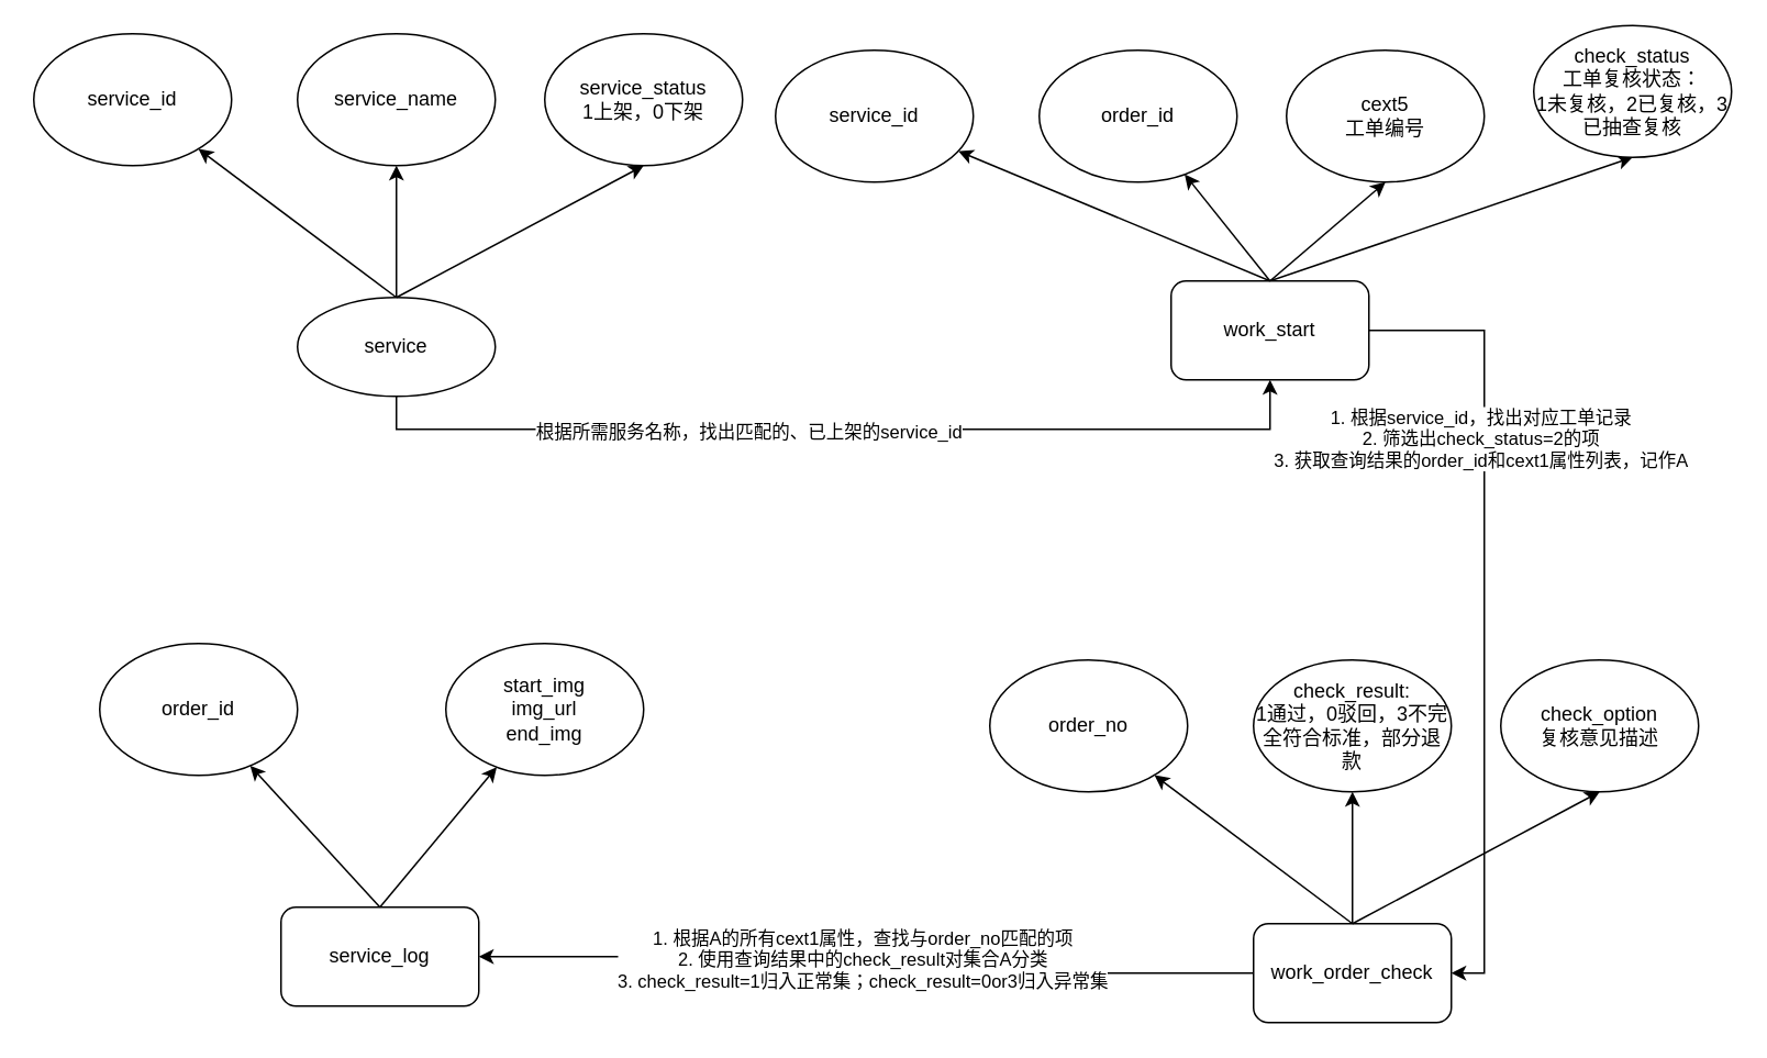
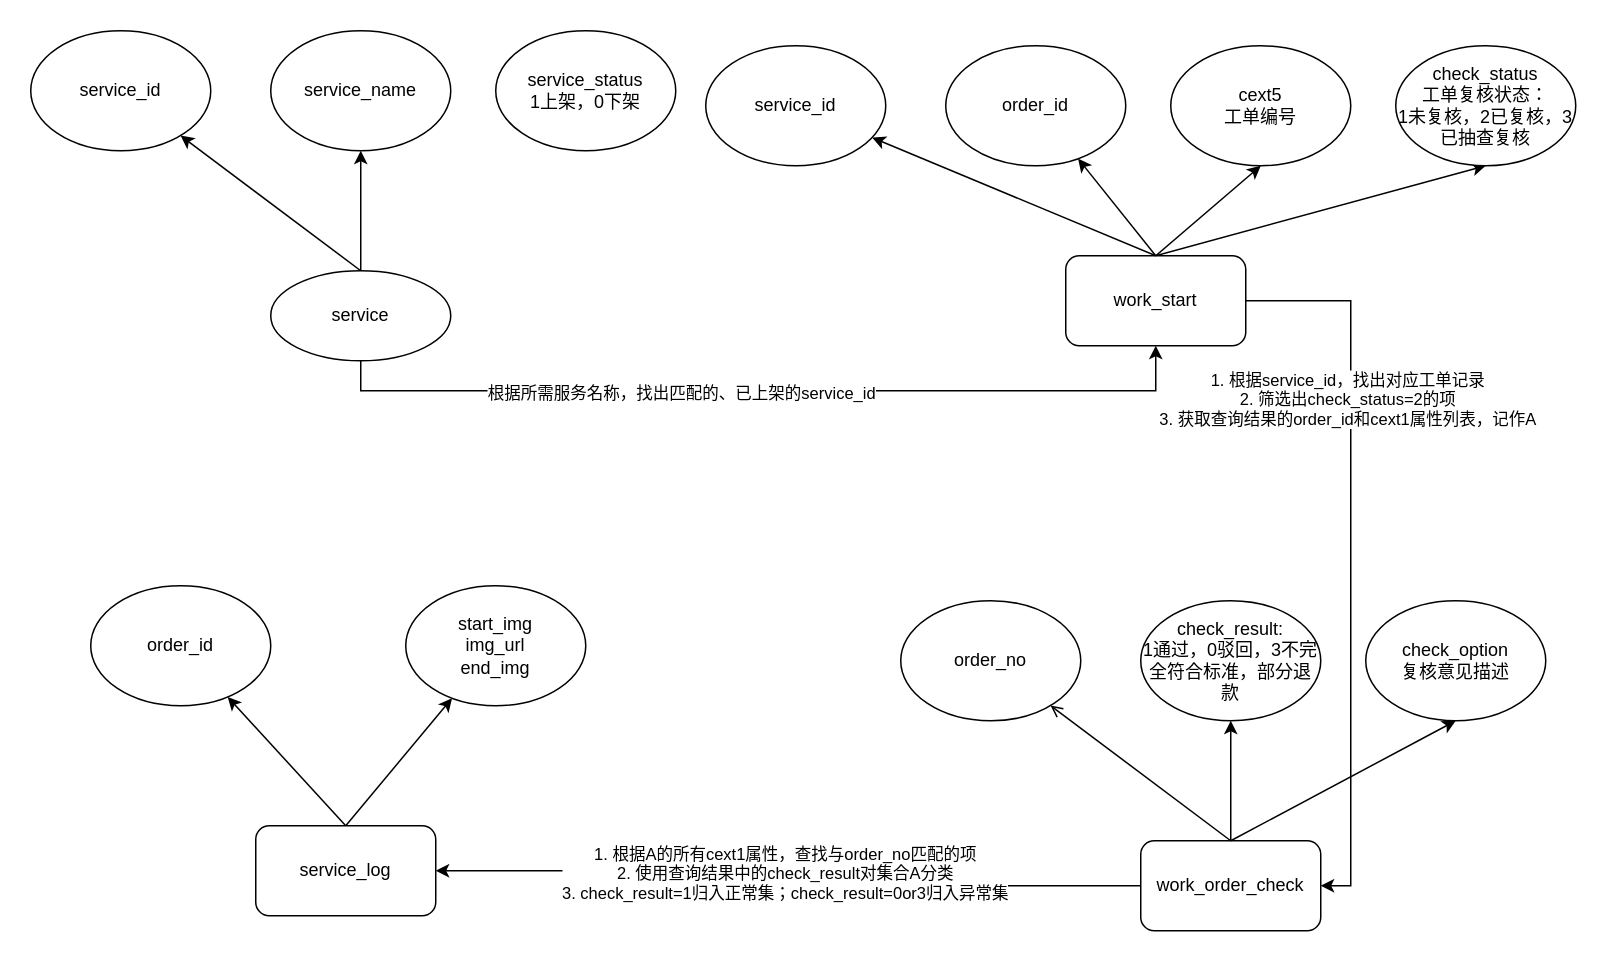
  <mxCell id="0" />
  <mxCell id="1" parent="0" />
  <mxCell id="2" style="edgeStyle=orthogonalEdgeStyle;rounded=0;orthogonalLoop=1;jettySize=auto;html=1;exitX=0.5;exitY=1;exitDx=0;exitDy=0;entryX=0.5;entryY=1;entryDx=0;entryDy=0;" edge="1" parent="1" source="4" target="14"><mxGeometry relative="1" as="geometry" /></mxCell>
  <mxCell id="3" value="根据所需服务名称，找出匹配的、已上架的service_id" style="edgeLabel;html=1;align=center;verticalAlign=middle;resizable=0;points=[];" vertex="1" connectable="0" parent="2"><mxGeometry x="-0.197" y="-1" relative="1" as="geometry"><mxPoint as="offset" /></mxGeometry></mxCell>
  <mxCell id="4" value="service" style="ellipse;whiteSpace=wrap;html=1;" parent="1" vertex="1"><mxGeometry x="180" y="180" width="120" height="60" as="geometry" /></mxCell>
  <mxCell id="5" value="" style="endArrow=classic;html=1;rounded=0;exitX=0.5;exitY=0;exitDx=0;exitDy=0;" parent="1" source="4" target="6" edge="1"><mxGeometry width="50" height="50" relative="1" as="geometry"><mxPoint x="340" y="410" as="sourcePoint" /><mxPoint x="390" y="360" as="targetPoint" /></mxGeometry></mxCell>
  <mxCell id="6" value="service_id" style="ellipse;whiteSpace=wrap;html=1;" parent="1" vertex="1"><mxGeometry x="20" y="20" width="120" height="80" as="geometry" /></mxCell>
  <mxCell id="7" value="" style="endArrow=classic;html=1;rounded=0;exitX=0.5;exitY=0;exitDx=0;exitDy=0;" parent="1" source="4" target="8" edge="1"><mxGeometry width="50" height="50" relative="1" as="geometry"><mxPoint x="370" y="180" as="sourcePoint" /><mxPoint x="550" y="360" as="targetPoint" /></mxGeometry></mxCell>
  <mxCell id="8" value="service_name" style="ellipse;whiteSpace=wrap;html=1;" parent="1" vertex="1"><mxGeometry x="180" y="20" width="120" height="80" as="geometry" /></mxCell>
  <mxCell id="9" value="service_status&lt;div&gt;1上架，0下架&lt;/div&gt;" style="ellipse;whiteSpace=wrap;html=1;" parent="1" vertex="1"><mxGeometry x="330" y="20" width="120" height="80" as="geometry" /></mxCell>
- <mxCell id="10" value="" style="endArrow=classic;html=1;rounded=0;exitX=0.5;exitY=0;exitDx=0;exitDy=0;entryX=0.5;entryY=1;entryDx=0;entryDy=0;" parent="1" source="4" target="9" edge="1"><mxGeometry width="50" height="50" relative="1" as="geometry"><mxPoint x="220" y="190" as="sourcePoint" /><mxPoint x="240" y="109" as="targetPoint" /></mxGeometry></mxCell>
  <mxCell id="11" style="rounded=0;orthogonalLoop=1;jettySize=auto;html=1;exitX=0.5;exitY=0;exitDx=0;exitDy=0;entryX=0.5;entryY=1;entryDx=0;entryDy=0;" edge="1" parent="1" source="14" target="21"><mxGeometry relative="1" as="geometry" /></mxCell>
  <mxCell id="12" style="edgeStyle=orthogonalEdgeStyle;rounded=0;orthogonalLoop=1;jettySize=auto;html=1;exitX=1;exitY=0.5;exitDx=0;exitDy=0;entryX=1;entryY=0.5;entryDx=0;entryDy=0;" edge="1" parent="1" source="14" target="29"><mxGeometry relative="1" as="geometry" /></mxCell>
  <mxCell id="13" value="1. 根据service_id，找出对应工单记录&lt;div&gt;2. 筛选出check_status=2的项&lt;/div&gt;&lt;div&gt;3. 获取查询结果的order_id和cext1属性列表，记作A&lt;/div&gt;" style="edgeLabel;html=1;align=center;verticalAlign=middle;resizable=0;points=[];" vertex="1" connectable="0" parent="12"><mxGeometry x="-0.438" y="-3" relative="1" as="geometry"><mxPoint as="offset" /></mxGeometry></mxCell>
  <mxCell id="14" value="work_start" style="rounded=1;whiteSpace=wrap;html=1;" vertex="1" parent="1"><mxGeometry x="710" y="170" width="120" height="60" as="geometry" /></mxCell>
  <mxCell id="15" value="" style="endArrow=classic;html=1;rounded=0;exitX=0.5;exitY=0;exitDx=0;exitDy=0;" edge="1" parent="1" source="14" target="16"><mxGeometry width="50" height="50" relative="1" as="geometry"><mxPoint x="790" y="420" as="sourcePoint" /><mxPoint x="840" y="370" as="targetPoint" /></mxGeometry></mxCell>
  <mxCell id="16" value="service_id" style="ellipse;whiteSpace=wrap;html=1;" vertex="1" parent="1"><mxGeometry x="470" y="30" width="120" height="80" as="geometry" /></mxCell>
  <mxCell id="17" value="" style="endArrow=classic;html=1;rounded=0;exitX=0.5;exitY=0;exitDx=0;exitDy=0;" edge="1" parent="1" source="14" target="18"><mxGeometry width="50" height="50" relative="1" as="geometry"><mxPoint x="820" y="190" as="sourcePoint" /><mxPoint x="1000" y="370" as="targetPoint" /></mxGeometry></mxCell>
  <mxCell id="18" value="order_id" style="ellipse;whiteSpace=wrap;html=1;" vertex="1" parent="1"><mxGeometry x="630" y="30" width="120" height="80" as="geometry" /></mxCell>
  <mxCell id="19" value="cext5&lt;br&gt;工单编号" style="ellipse;whiteSpace=wrap;html=1;" vertex="1" parent="1"><mxGeometry x="780" y="30" width="120" height="80" as="geometry" /></mxCell>
  <mxCell id="20" value="" style="endArrow=classic;html=1;rounded=0;exitX=0.5;exitY=0;exitDx=0;exitDy=0;entryX=0.5;entryY=1;entryDx=0;entryDy=0;" edge="1" parent="1" source="14" target="19"><mxGeometry width="50" height="50" relative="1" as="geometry"><mxPoint x="670" y="200" as="sourcePoint" /><mxPoint x="690" y="119" as="targetPoint" /></mxGeometry></mxCell>
- <mxCell id="21" value="check_status&lt;br&gt;工单复核状态：&lt;br&gt;1未复核，2已复核，3已抽查复核" style="ellipse;whiteSpace=wrap;html=1;" vertex="1" parent="1"><mxGeometry x="930" y="15" width="120" height="80" as="geometry" /></mxCell>
+ <mxCell id="21" value="check_status&lt;br&gt;工单复核状态：&lt;br&gt;1未复核，2已复核，3已抽查复核" style="ellipse;whiteSpace=wrap;html=1;" vertex="1" parent="1"><mxGeometry x="930" y="30" width="120" height="80" as="geometry" /></mxCell>
  <mxCell id="22" value="service_log" style="rounded=1;whiteSpace=wrap;html=1;" vertex="1" parent="1"><mxGeometry x="170" y="550" width="120" height="60" as="geometry" /></mxCell>
  <mxCell id="23" value="" style="endArrow=classic;html=1;rounded=0;exitX=0.5;exitY=0;exitDx=0;exitDy=0;" edge="1" parent="1" source="22" target="24"><mxGeometry width="50" height="50" relative="1" as="geometry"><mxPoint x="480" y="790" as="sourcePoint" /><mxPoint x="530" y="740" as="targetPoint" /></mxGeometry></mxCell>
  <mxCell id="24" value="order_id" style="ellipse;whiteSpace=wrap;html=1;" vertex="1" parent="1"><mxGeometry x="60" y="390" width="120" height="80" as="geometry" /></mxCell>
  <mxCell id="25" value="" style="endArrow=classic;html=1;rounded=0;exitX=0.5;exitY=0;exitDx=0;exitDy=0;" edge="1" parent="1" source="22" target="26"><mxGeometry width="50" height="50" relative="1" as="geometry"><mxPoint x="510" y="560" as="sourcePoint" /><mxPoint x="690" y="740" as="targetPoint" /></mxGeometry></mxCell>
  <mxCell id="26" value="start_img&lt;br&gt;img_url&lt;br&gt;end_img" style="ellipse;whiteSpace=wrap;html=1;" vertex="1" parent="1"><mxGeometry x="270" y="390" width="120" height="80" as="geometry" /></mxCell>
  <mxCell id="27" style="edgeStyle=orthogonalEdgeStyle;rounded=0;orthogonalLoop=1;jettySize=auto;html=1;exitX=0;exitY=0.5;exitDx=0;exitDy=0;entryX=1;entryY=0.5;entryDx=0;entryDy=0;" edge="1" parent="1" source="29" target="22"><mxGeometry relative="1" as="geometry" /></mxCell>
  <mxCell id="28" value="1. 根据A的所有cext1属性，查找与order_no匹配的项&lt;div&gt;2. 使用查询结果中的check_result对集合A分类&lt;/div&gt;&lt;div&gt;3. check_result=1归入正常集；check_result=0or3归入异常集&lt;/div&gt;" style="edgeLabel;html=1;align=center;verticalAlign=middle;resizable=0;points=[];" vertex="1" connectable="0" parent="27"><mxGeometry x="0.017" y="3" relative="1" as="geometry"><mxPoint as="offset" /></mxGeometry></mxCell>
  <mxCell id="29" value="work_order_check" style="rounded=1;whiteSpace=wrap;html=1;" vertex="1" parent="1"><mxGeometry x="760" y="560" width="120" height="60" as="geometry" /></mxCell>
- <mxCell id="30" value="" style="endArrow=classic;html=1;rounded=0;exitX=0.5;exitY=0;exitDx=0;exitDy=0;" edge="1" parent="1" source="29" target="31"><mxGeometry width="50" height="50" relative="1" as="geometry"><mxPoint x="920" y="790" as="sourcePoint" /><mxPoint x="970" y="740" as="targetPoint" /></mxGeometry></mxCell>
+ <mxCell id="30" value="" style="endArrow=open;html=1;rounded=0;exitX=0.5;exitY=0;exitDx=0;exitDy=0;" edge="1" parent="1" source="29" target="31"><mxGeometry width="50" height="50" relative="1" as="geometry"><mxPoint x="920" y="790" as="sourcePoint" /><mxPoint x="970" y="740" as="targetPoint" /></mxGeometry></mxCell>
  <mxCell id="31" value="order_no" style="ellipse;whiteSpace=wrap;html=1;" vertex="1" parent="1"><mxGeometry x="600" y="400" width="120" height="80" as="geometry" /></mxCell>
  <mxCell id="32" value="" style="endArrow=classic;html=1;rounded=0;exitX=0.5;exitY=0;exitDx=0;exitDy=0;" edge="1" parent="1" source="29" target="33"><mxGeometry width="50" height="50" relative="1" as="geometry"><mxPoint x="950" y="560" as="sourcePoint" /><mxPoint x="1130" y="740" as="targetPoint" /></mxGeometry></mxCell>
  <mxCell id="33" value="check_result:&lt;div&gt;1通过，0驳回，3不完全符合标准，部分退款&lt;/div&gt;" style="ellipse;whiteSpace=wrap;html=1;" vertex="1" parent="1"><mxGeometry x="760" y="400" width="120" height="80" as="geometry" /></mxCell>
  <mxCell id="34" value="check_option&lt;br&gt;复核意见描述" style="ellipse;whiteSpace=wrap;html=1;" vertex="1" parent="1"><mxGeometry x="910" y="400" width="120" height="80" as="geometry" /></mxCell>
  <mxCell id="35" value="" style="endArrow=classic;html=1;rounded=0;exitX=0.5;exitY=0;exitDx=0;exitDy=0;entryX=0.5;entryY=1;entryDx=0;entryDy=0;" edge="1" parent="1" source="29" target="34"><mxGeometry width="50" height="50" relative="1" as="geometry"><mxPoint x="800" y="570" as="sourcePoint" /><mxPoint x="820" y="489" as="targetPoint" /></mxGeometry></mxCell>
